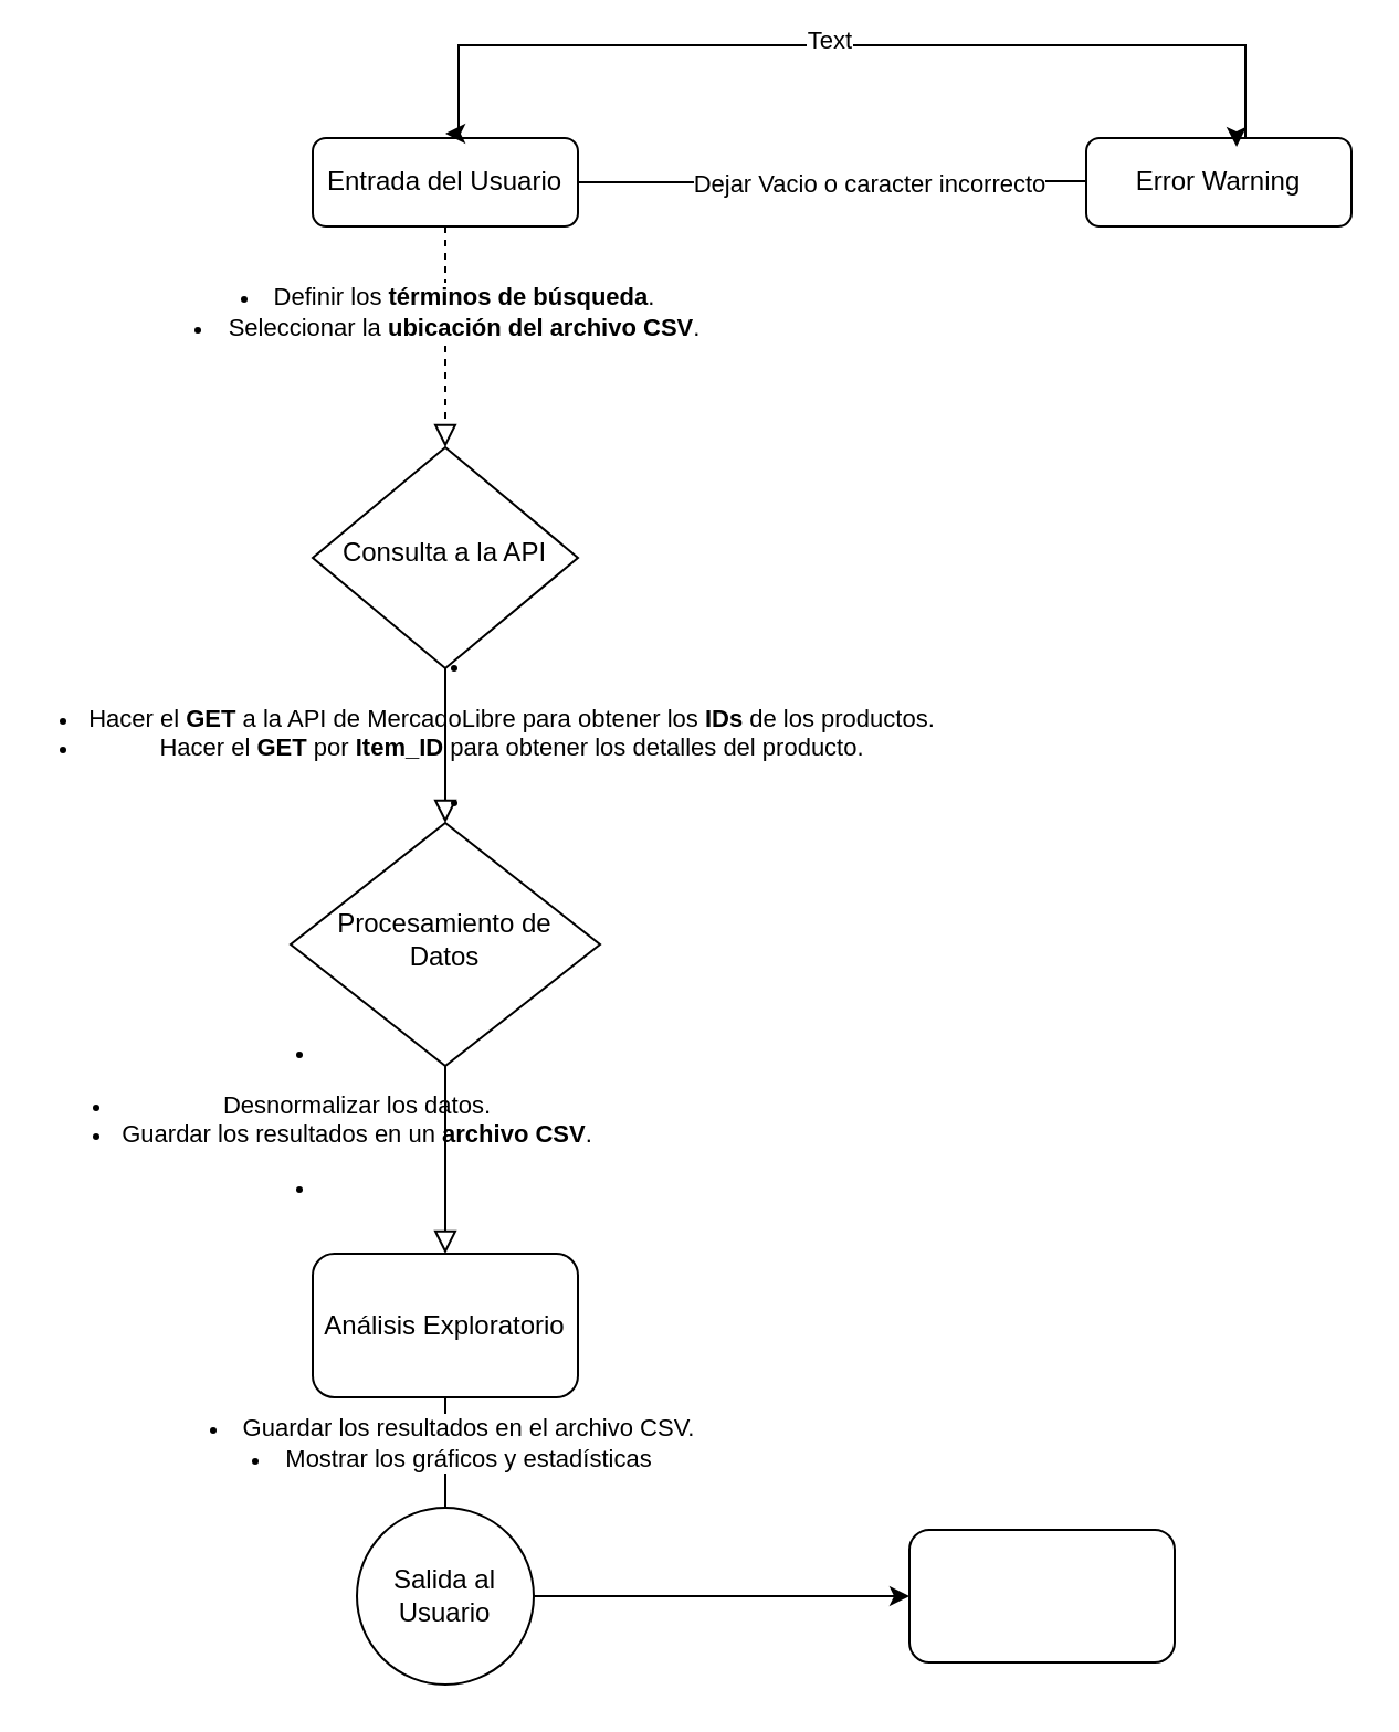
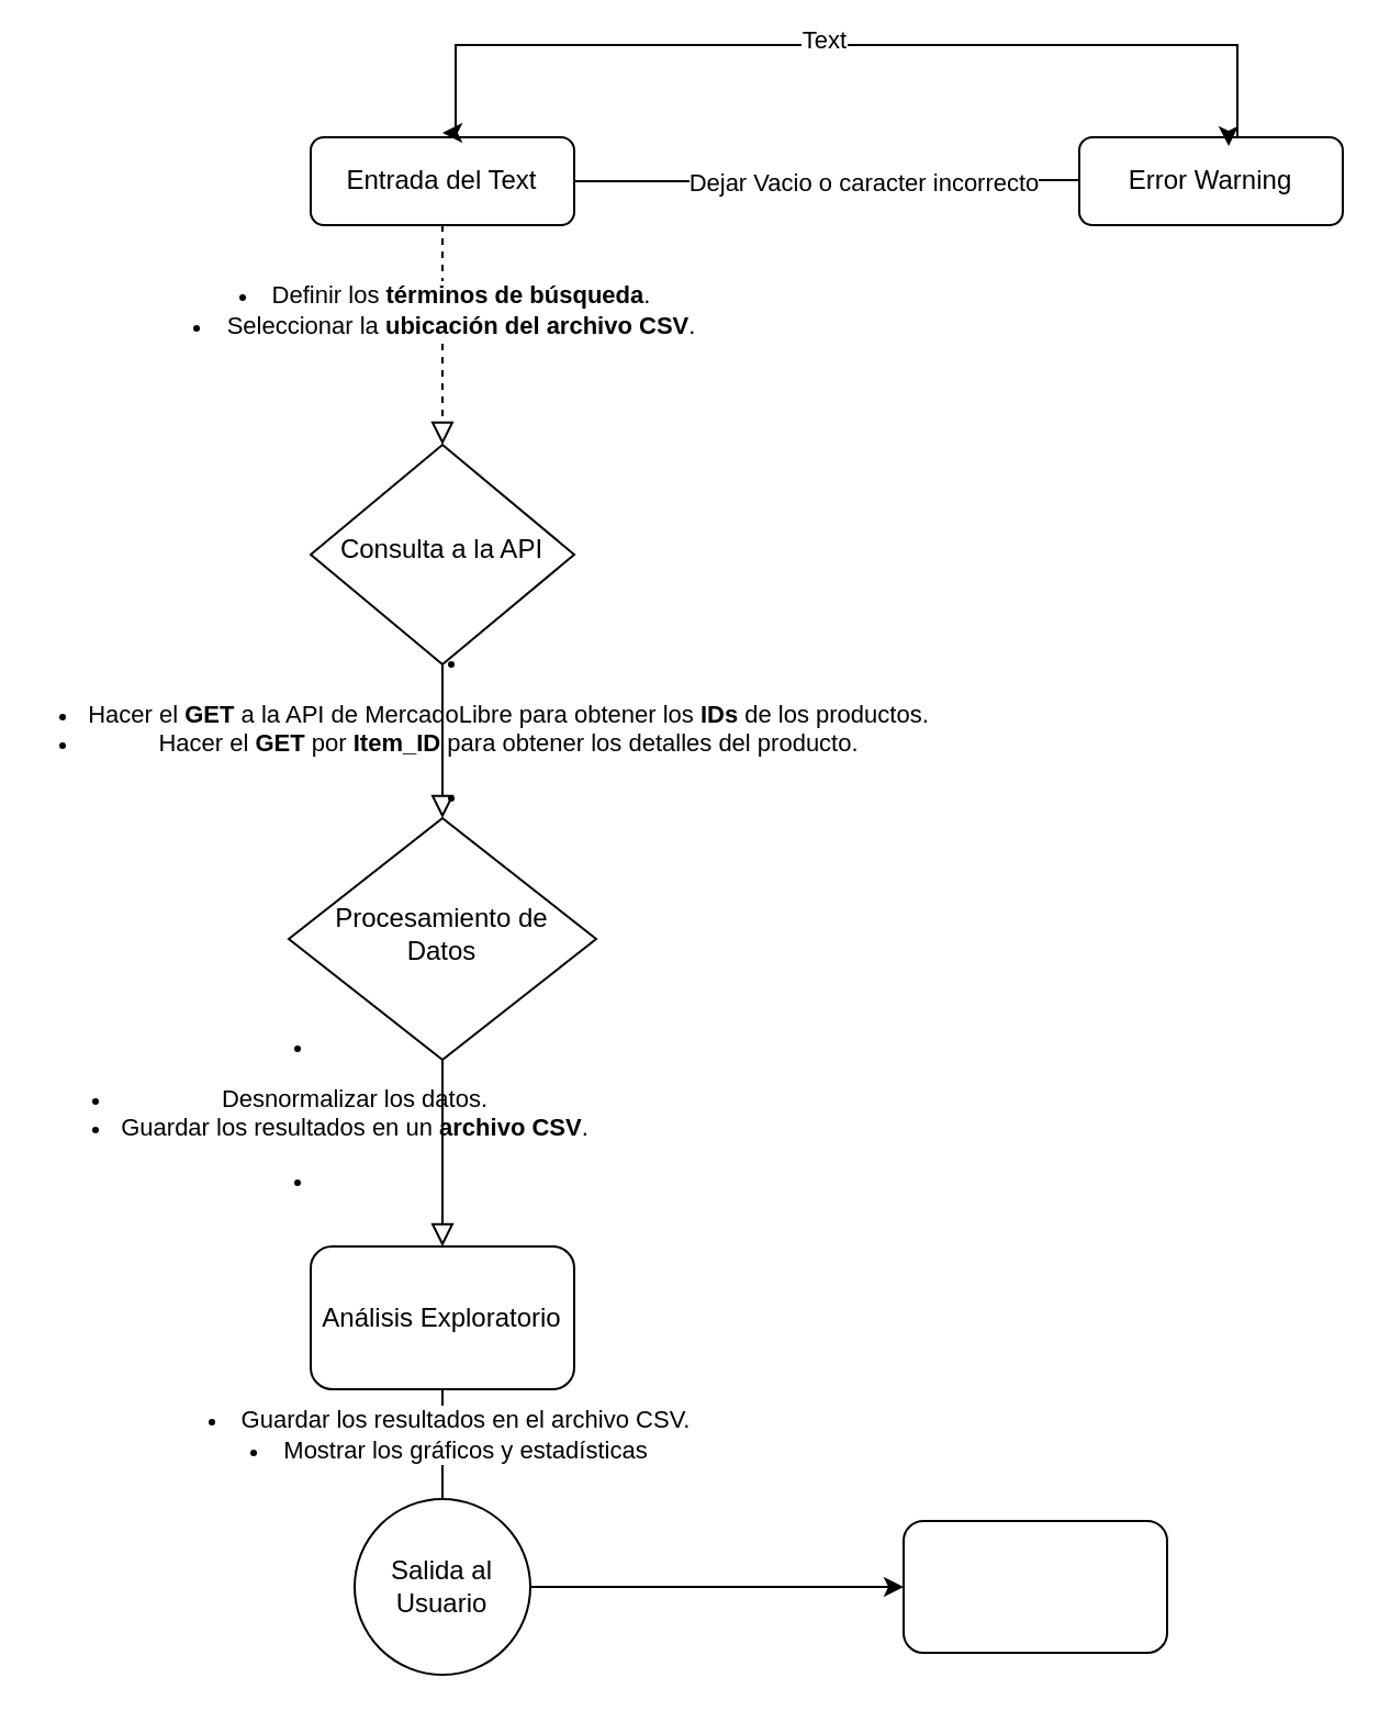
  <mxCell id="0" />
  <mxCell id="1" parent="0" />
  <mxCell id="2" value="" style="rounded=0;html=1;jettySize=auto;orthogonalLoop=1;fontSize=11;endArrow=block;endFill=0;endSize=8;strokeWidth=1;shadow=0;labelBackgroundColor=none;edgeStyle=orthogonalEdgeStyle;dashed=1;" parent="1" source="5" target="9" edge="1"><mxGeometry relative="1" as="geometry" /></mxCell>
  <mxCell id="3" value="&lt;li&gt;Definir los &lt;strong&gt;términos de búsqueda&lt;/strong&gt;.&lt;/li&gt;&lt;li&gt;Seleccionar la &lt;strong&gt;ubicación del archivo CSV&lt;/strong&gt;.&lt;/li&gt;" style="edgeLabel;html=1;align=center;verticalAlign=middle;resizable=0;points=[];" vertex="1" connectable="0" parent="2"><mxGeometry x="-0.486" y="-4" relative="1" as="geometry"><mxPoint x="4" y="12" as="offset" /></mxGeometry></mxCell>
  <mxCell id="4" style="edgeStyle=orthogonalEdgeStyle;rounded=0;orthogonalLoop=1;jettySize=auto;html=1;exitX=1;exitY=0.5;exitDx=0;exitDy=0;" edge="1" parent="1" source="5"><mxGeometry relative="1" as="geometry"><mxPoint x="280" y="82" as="targetPoint" /></mxGeometry></mxCell>
- <mxCell id="5" value="Entrada del Usuario" style="rounded=1;whiteSpace=wrap;html=1;fontSize=12;glass=0;strokeWidth=1;shadow=0;" parent="1" vertex="1"><mxGeometry x="30" y="62" width="120" height="40" as="geometry" /></mxCell>
+ <mxCell id="5" value="Entrada del Text" style="rounded=1;whiteSpace=wrap;html=1;fontSize=12;glass=0;strokeWidth=1;shadow=0;" parent="1" vertex="1"><mxGeometry x="30" y="62" width="120" height="40" as="geometry" /></mxCell>
  <mxCell id="6" value="&lt;li&gt;&lt;ul&gt;&lt;li&gt;Hacer el &lt;strong&gt;GET&lt;/strong&gt; a la API de MercadoLibre para obtener los &lt;strong&gt;IDs&lt;/strong&gt; de los productos.&lt;/li&gt;&lt;li&gt;Hacer el &lt;strong&gt;GET&lt;/strong&gt; por &lt;strong&gt;Item_ID&lt;/strong&gt; para obtener los detalles del producto.&lt;/li&gt;&lt;/ul&gt;&lt;/li&gt;&lt;li&gt;&lt;p&gt;&lt;/p&gt;&lt;/li&gt;" style="rounded=0;html=1;jettySize=auto;orthogonalLoop=1;fontSize=11;endArrow=block;endFill=0;endSize=8;strokeWidth=1;shadow=0;labelBackgroundColor=none;edgeStyle=orthogonalEdgeStyle;" parent="1" source="9" target="14" edge="1"><mxGeometry y="10" relative="1" as="geometry"><mxPoint as="offset" /></mxGeometry></mxCell>
  <mxCell id="7" value="" style="edgeStyle=orthogonalEdgeStyle;rounded=0;html=1;jettySize=auto;orthogonalLoop=1;fontSize=11;endArrow=block;endFill=0;endSize=8;strokeWidth=1;shadow=0;labelBackgroundColor=none;exitX=1;exitY=0.5;exitDx=0;exitDy=0;" parent="1" edge="1"><mxGeometry x="0.07" y="10" relative="1" as="geometry"><mxPoint as="offset" /><mxPoint x="300" y="81.5" as="sourcePoint" /><mxPoint x="427" y="81.5" as="targetPoint" /></mxGeometry></mxCell>
  <mxCell id="8" value="Dejar Vacio o caracter incorrecto" style="edgeLabel;html=1;align=center;verticalAlign=middle;resizable=0;points=[];" vertex="1" connectable="0" parent="7"><mxGeometry x="-0.488" y="1" relative="1" as="geometry"><mxPoint x="-52" y="2" as="offset" /></mxGeometry></mxCell>
  <mxCell id="9" value="Consulta a la API" style="rhombus;whiteSpace=wrap;html=1;shadow=0;fontFamily=Helvetica;fontSize=12;align=center;strokeWidth=1;spacing=6;spacingTop=-4;" parent="1" vertex="1"><mxGeometry x="30" y="202" width="120" height="100" as="geometry" /></mxCell>
  <mxCell id="10" style="edgeStyle=orthogonalEdgeStyle;rounded=0;orthogonalLoop=1;jettySize=auto;html=1;exitX=0.575;exitY=0.05;exitDx=0;exitDy=0;exitPerimeter=0;entryX=0.5;entryY=0;entryDx=0;entryDy=0;" edge="1" parent="1"><mxGeometry relative="1" as="geometry"><mxPoint x="90" y="60" as="targetPoint" /><mxPoint x="452" y="62" as="sourcePoint" /><Array as="points"><mxPoint x="452" y="20" /><mxPoint x="96" y="20" /><mxPoint x="96" y="60" /></Array></mxGeometry></mxCell>
  <mxCell id="11" value="Text" style="edgeLabel;html=1;align=center;verticalAlign=middle;resizable=0;points=[];" vertex="1" connectable="0" parent="10"><mxGeometry x="0.04" y="-3" relative="1" as="geometry"><mxPoint as="offset" /></mxGeometry></mxCell>
  <mxCell id="12" value="Error Warning" style="rounded=1;whiteSpace=wrap;html=1;fontSize=12;glass=0;strokeWidth=1;shadow=0;" parent="1" vertex="1"><mxGeometry x="380" y="62" width="120" height="40" as="geometry" /></mxCell>
  <mxCell id="13" value="&lt;li&gt;&lt;ul&gt;&lt;li&gt;Desnormalizar los datos.&lt;/li&gt;&lt;li&gt;Guardar los resultados en un &lt;strong&gt;archivo CSV&lt;/strong&gt;.&lt;/li&gt;&lt;/ul&gt;&lt;/li&gt;&lt;li&gt;&lt;p&gt;&lt;/p&gt;&lt;/li&gt;" style="edgeStyle=orthogonalEdgeStyle;rounded=0;html=1;jettySize=auto;orthogonalLoop=1;fontSize=11;endArrow=block;endFill=0;endSize=8;strokeWidth=1;shadow=0;labelBackgroundColor=none;" parent="1" source="14" target="17" edge="1"><mxGeometry x="-0.294" y="-60" relative="1" as="geometry"><mxPoint as="offset" /></mxGeometry></mxCell>
  <mxCell id="14" value="Procesamiento de Datos" style="rhombus;whiteSpace=wrap;html=1;shadow=0;fontFamily=Helvetica;fontSize=12;align=center;strokeWidth=1;spacing=6;spacingTop=-4;" parent="1" vertex="1"><mxGeometry x="20" y="372" width="140" height="110" as="geometry" /></mxCell>
  <mxCell id="15" style="edgeStyle=orthogonalEdgeStyle;rounded=0;orthogonalLoop=1;jettySize=auto;html=1;exitX=0.5;exitY=1;exitDx=0;exitDy=0;" edge="1" parent="1" source="17"><mxGeometry relative="1" as="geometry"><mxPoint x="90" y="722" as="targetPoint" /></mxGeometry></mxCell>
  <mxCell id="16" value="&lt;li&gt;Guardar los resultados en el archivo CSV.&lt;/li&gt;&lt;li&gt;Mostrar los gráficos y estadísticas&lt;/li&gt;" style="edgeLabel;html=1;align=center;verticalAlign=middle;resizable=0;points=[];" vertex="1" connectable="0" parent="15"><mxGeometry x="-0.567" y="2" relative="1" as="geometry"><mxPoint as="offset" /></mxGeometry></mxCell>
  <mxCell id="17" value="Análisis Exploratorio" style="rounded=1;whiteSpace=wrap;html=1;fontSize=12;glass=0;strokeWidth=1;shadow=0;" parent="1" vertex="1"><mxGeometry x="30" y="567" width="120" height="65" as="geometry" /></mxCell>
  <mxCell id="18" style="edgeStyle=orthogonalEdgeStyle;rounded=0;orthogonalLoop=1;jettySize=auto;html=1;exitX=0.5;exitY=0;exitDx=0;exitDy=0;entryX=0.567;entryY=0.1;entryDx=0;entryDy=0;entryPerimeter=0;" edge="1" parent="1" source="12" target="12"><mxGeometry relative="1" as="geometry" /></mxCell>
  <mxCell id="19" style="edgeStyle=orthogonalEdgeStyle;rounded=0;orthogonalLoop=1;jettySize=auto;html=1;exitX=1;exitY=0.5;exitDx=0;exitDy=0;" edge="1" parent="1" source="20"><mxGeometry relative="1" as="geometry"><mxPoint x="300" y="722" as="targetPoint" /></mxGeometry></mxCell>
  <mxCell id="20" value="Salida al Usuario" style="ellipse;whiteSpace=wrap;html=1;" vertex="1" parent="1"><mxGeometry x="50" y="682" width="80" height="80" as="geometry" /></mxCell>
  <mxCell id="21" value="" style="rounded=1;whiteSpace=wrap;html=1;" vertex="1" parent="1"><mxGeometry x="300" y="692" width="120" height="60" as="geometry" /></mxCell>
